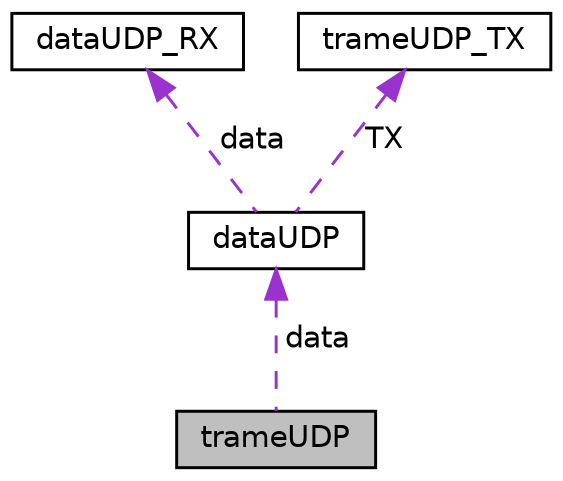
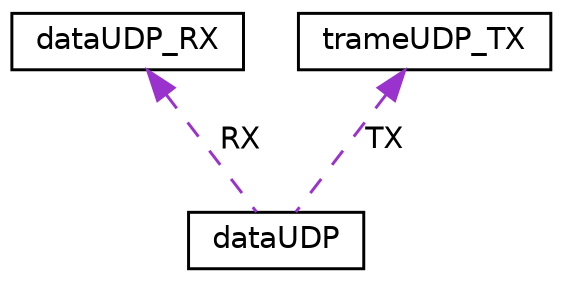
  digraph {
    node [color=black fillcolor=white fontname=Helvetica fontsize=10 shape=record style=filled]
    edge [color=darkorchid3 dir=back fontname=Helvetica fontsize=10 labelfontname=Helvetica labelfontsize=10 style=dashed]
-   n1 [fillcolor=grey75 fontcolor=black height=0.2 label=trameUDP width=0.4]
    n2 [height=0.2 label=dataUDP width=0.4]
    n3 [height=0.2 label=dataUDP_RX width=0.4]
    n4 [height=0.2 label=trameUDP_TX width=0.4]
-   n2 -> n1 [label=" data"]
-   n3 -> n2 [label=" data"]
+   n3 -> n2 [label=" RX"]
    n4 -> n2 [label=" TX"]
  }
